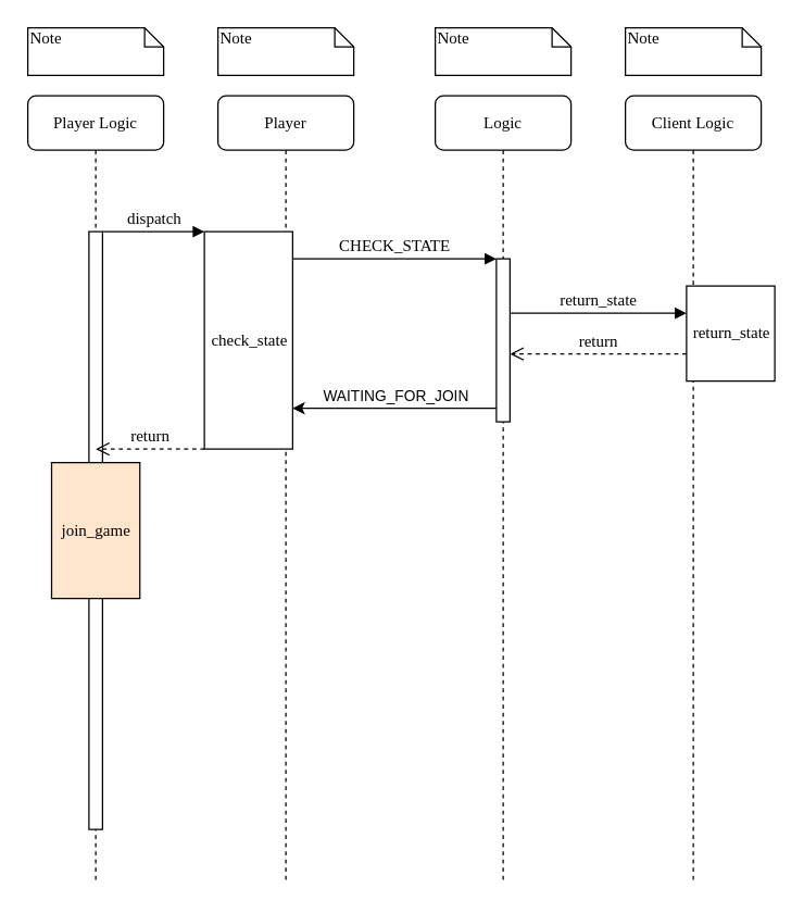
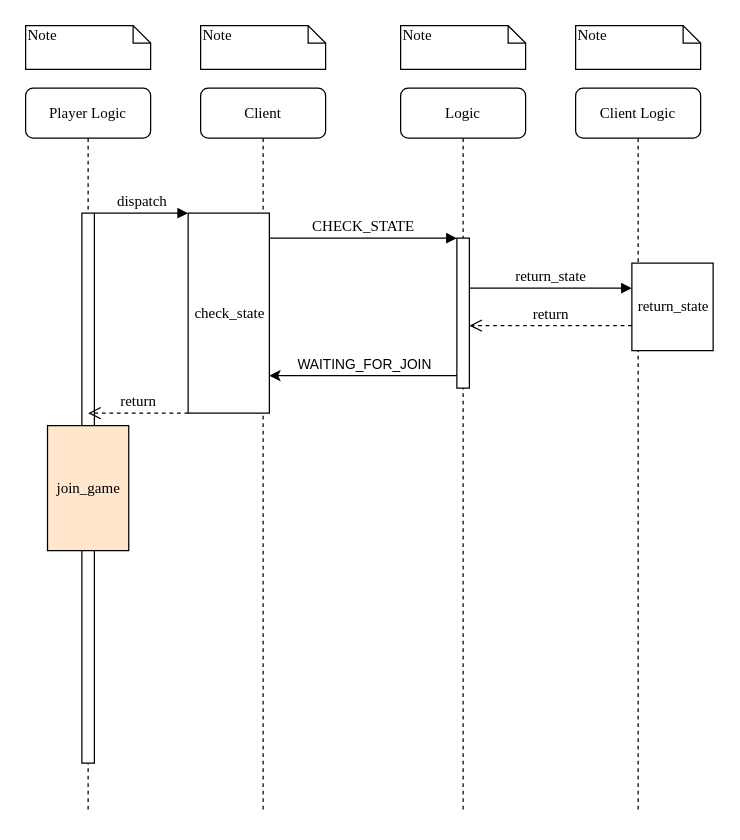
  <mxCell id="0" />
  <mxCell id="1" parent="0" />
- <mxCell id="2" value="Player" style="shape=umlLifeline;perimeter=lifelinePerimeter;whiteSpace=wrap;html=1;container=1;collapsible=0;recursiveResize=0;outlineConnect=0;rounded=1;shadow=0;comic=0;labelBackgroundColor=none;strokeWidth=1;fontFamily=Verdana;fontSize=12;align=center;" vertex="1" parent="1"><mxGeometry x="160" y="70" width="100" height="580" as="geometry" /></mxCell>
+ <mxCell id="2" value="Client" style="shape=umlLifeline;perimeter=lifelinePerimeter;whiteSpace=wrap;html=1;container=1;collapsible=0;recursiveResize=0;outlineConnect=0;rounded=1;shadow=0;comic=0;labelBackgroundColor=none;strokeWidth=1;fontFamily=Verdana;fontSize=12;align=center;" vertex="1" parent="1"><mxGeometry x="160" y="70" width="100" height="580" as="geometry" /></mxCell>
  <mxCell id="3" value="check_state" style="html=1;points=[];perimeter=orthogonalPerimeter;rounded=0;shadow=0;comic=0;labelBackgroundColor=none;strokeWidth=1;fontFamily=Verdana;fontSize=12;align=center;" vertex="1" parent="2"><mxGeometry x="-10" y="100" width="65" height="160" as="geometry" /></mxCell>
  <mxCell id="4" value="Logic" style="shape=umlLifeline;perimeter=lifelinePerimeter;whiteSpace=wrap;html=1;container=1;collapsible=0;recursiveResize=0;outlineConnect=0;rounded=1;shadow=0;comic=0;labelBackgroundColor=none;strokeWidth=1;fontFamily=Verdana;fontSize=12;align=center;" vertex="1" parent="1"><mxGeometry x="320" y="70" width="100" height="580" as="geometry" /></mxCell>
  <mxCell id="5" value="" style="html=1;points=[];perimeter=orthogonalPerimeter;rounded=0;shadow=0;comic=0;labelBackgroundColor=none;strokeWidth=1;fontFamily=Verdana;fontSize=12;align=center;" vertex="1" parent="4"><mxGeometry x="45" y="120" width="10" height="120" as="geometry" /></mxCell>
  <mxCell id="6" value="Client Logic" style="shape=umlLifeline;perimeter=lifelinePerimeter;whiteSpace=wrap;html=1;container=1;collapsible=0;recursiveResize=0;outlineConnect=0;rounded=1;shadow=0;comic=0;labelBackgroundColor=none;strokeWidth=1;fontFamily=Verdana;fontSize=12;align=center;" vertex="1" parent="1"><mxGeometry x="460" y="70" width="100" height="580" as="geometry" /></mxCell>
  <mxCell id="7" value="Player Logic" style="shape=umlLifeline;perimeter=lifelinePerimeter;whiteSpace=wrap;html=1;container=1;collapsible=0;recursiveResize=0;outlineConnect=0;rounded=1;shadow=0;comic=0;labelBackgroundColor=none;strokeWidth=1;fontFamily=Verdana;fontSize=12;align=center;" vertex="1" parent="1"><mxGeometry x="20" y="70" width="100" height="580" as="geometry" /></mxCell>
  <mxCell id="8" value="" style="html=1;points=[];perimeter=orthogonalPerimeter;rounded=0;shadow=0;comic=0;labelBackgroundColor=none;strokeWidth=1;fontFamily=Verdana;fontSize=12;align=center;" vertex="1" parent="7"><mxGeometry x="45" y="100" width="10" height="440" as="geometry" /></mxCell>
  <mxCell id="9" value="return_state" style="html=1;points=[];perimeter=orthogonalPerimeter;rounded=0;shadow=0;comic=0;labelBackgroundColor=none;strokeWidth=1;fontFamily=Verdana;fontSize=12;align=center;" vertex="1" parent="1"><mxGeometry x="505" y="210" width="65" height="70" as="geometry" /></mxCell>
  <mxCell id="10" value="return_state" style="html=1;verticalAlign=bottom;endArrow=block;entryX=0;entryY=0;labelBackgroundColor=none;fontFamily=Verdana;fontSize=12;edgeStyle=elbowEdgeStyle;elbow=vertical;" edge="1" parent="1"><mxGeometry relative="1" as="geometry"><mxPoint x="375" y="230" as="sourcePoint" /><mxPoint x="505" y="230" as="targetPoint" /></mxGeometry></mxCell>
  <mxCell id="11" value="return" style="html=1;verticalAlign=bottom;endArrow=open;dashed=1;endSize=8;labelBackgroundColor=none;fontFamily=Verdana;fontSize=12;edgeStyle=elbowEdgeStyle;elbow=vertical;" edge="1" parent="1"><mxGeometry relative="1" as="geometry"><mxPoint x="375" y="260" as="targetPoint" /><Array as="points"><mxPoint x="450" y="260" /><mxPoint x="480" y="260" /></Array><mxPoint x="505" y="260" as="sourcePoint" /></mxGeometry></mxCell>
  <mxCell id="12" value="dispatch" style="html=1;verticalAlign=bottom;endArrow=block;entryX=0;entryY=0;labelBackgroundColor=none;fontFamily=Verdana;fontSize=12;edgeStyle=elbowEdgeStyle;elbow=vertical;" edge="1" parent="1" source="8" target="3"><mxGeometry relative="1" as="geometry"><mxPoint x="140" y="180" as="sourcePoint" /></mxGeometry></mxCell>
  <mxCell id="13" value="CHECK_STATE" style="html=1;verticalAlign=bottom;endArrow=block;entryX=0;entryY=0;labelBackgroundColor=none;fontFamily=Verdana;fontSize=12;edgeStyle=elbowEdgeStyle;elbow=vertical;" edge="1" parent="1" source="3" target="5"><mxGeometry relative="1" as="geometry"><mxPoint x="290" y="190" as="sourcePoint" /></mxGeometry></mxCell>
  <mxCell id="14" value="Note" style="shape=note;whiteSpace=wrap;html=1;size=14;verticalAlign=top;align=left;spacingTop=-6;rounded=0;shadow=0;comic=0;labelBackgroundColor=none;strokeWidth=1;fontFamily=Verdana;fontSize=12" vertex="1" parent="1"><mxGeometry x="20" y="20" width="100" height="35" as="geometry" /></mxCell>
  <mxCell id="15" value="Note" style="shape=note;whiteSpace=wrap;html=1;size=14;verticalAlign=top;align=left;spacingTop=-6;rounded=0;shadow=0;comic=0;labelBackgroundColor=none;strokeWidth=1;fontFamily=Verdana;fontSize=12" vertex="1" parent="1"><mxGeometry x="160" y="20" width="100" height="35" as="geometry" /></mxCell>
  <mxCell id="16" value="Note" style="shape=note;whiteSpace=wrap;html=1;size=14;verticalAlign=top;align=left;spacingTop=-6;rounded=0;shadow=0;comic=0;labelBackgroundColor=none;strokeWidth=1;fontFamily=Verdana;fontSize=12" vertex="1" parent="1"><mxGeometry x="320" y="20" width="100" height="35" as="geometry" /></mxCell>
  <mxCell id="17" value="Note" style="shape=note;whiteSpace=wrap;html=1;size=14;verticalAlign=top;align=left;spacingTop=-6;rounded=0;shadow=0;comic=0;labelBackgroundColor=none;strokeWidth=1;fontFamily=Verdana;fontSize=12" vertex="1" parent="1"><mxGeometry x="460" y="20" width="100" height="35" as="geometry" /></mxCell>
  <mxCell id="18" style="edgeStyle=orthogonalEdgeStyle;rounded=0;orthogonalLoop=1;jettySize=auto;html=1;" edge="1" parent="1" source="5" target="3"><mxGeometry relative="1" as="geometry"><Array as="points"><mxPoint x="280" y="300" /><mxPoint x="280" y="300" /></Array></mxGeometry></mxCell>
  <mxCell id="19" value="WAITING_FOR_JOIN" style="edgeLabel;html=1;align=center;verticalAlign=middle;resizable=0;points=[];" vertex="1" connectable="0" parent="18"><mxGeometry x="0.173" y="-1" relative="1" as="geometry"><mxPoint x="13" y="-9" as="offset" /></mxGeometry></mxCell>
  <mxCell id="20" value="return" style="html=1;verticalAlign=bottom;endArrow=open;dashed=1;endSize=8;labelBackgroundColor=none;fontFamily=Verdana;fontSize=12;edgeStyle=elbowEdgeStyle;elbow=vertical;" edge="1" parent="1"><mxGeometry relative="1" as="geometry"><mxPoint x="70" y="330" as="targetPoint" /><Array as="points"><mxPoint x="145" y="330" /><mxPoint x="175" y="330" /></Array><mxPoint x="150" y="330" as="sourcePoint" /></mxGeometry></mxCell>
  <mxCell id="21" value="join_game" style="html=1;points=[];perimeter=orthogonalPerimeter;rounded=0;shadow=0;comic=0;labelBackgroundColor=none;strokeWidth=1;fontFamily=Verdana;fontSize=12;align=center;fillColor=#ffe6cc;" vertex="1" parent="1"><mxGeometry x="37.5" y="340" width="65" height="100" as="geometry" /></mxCell>
